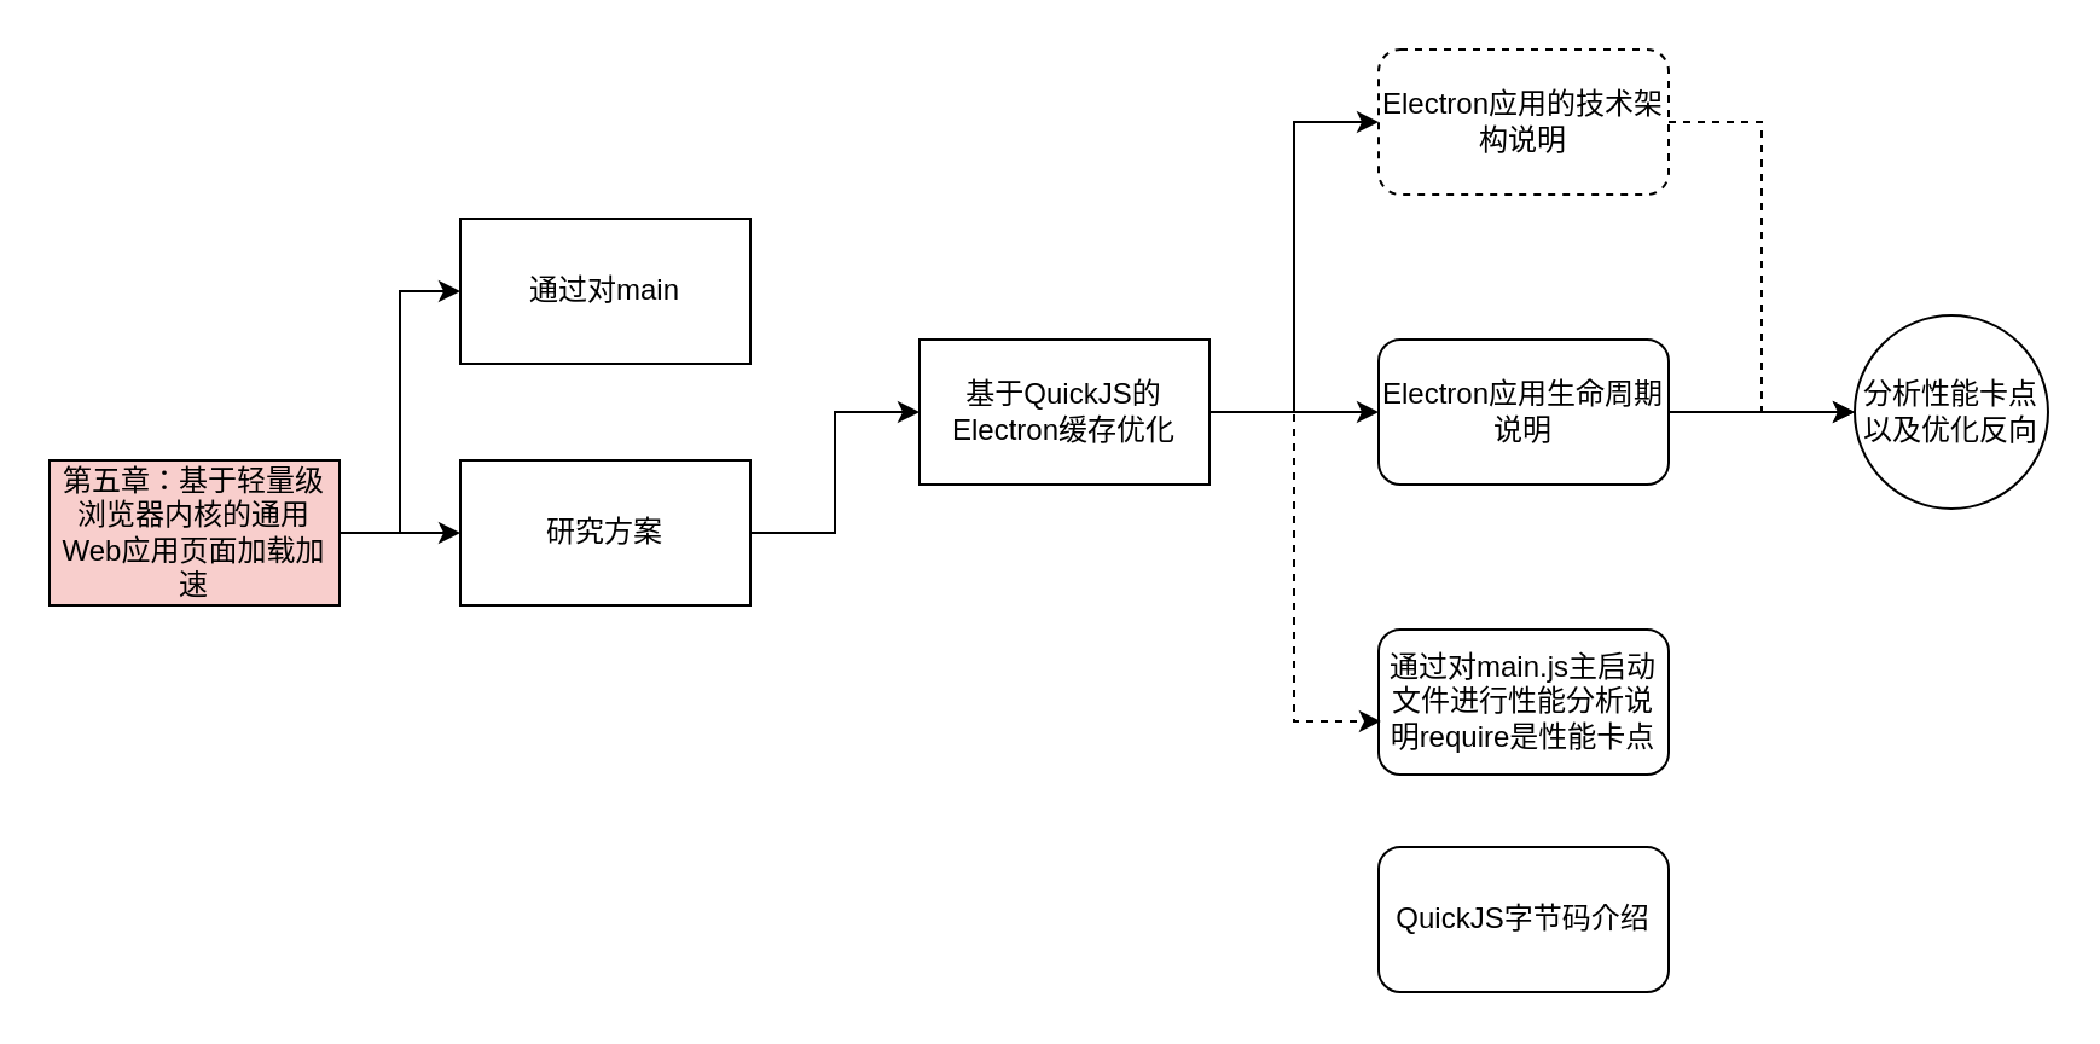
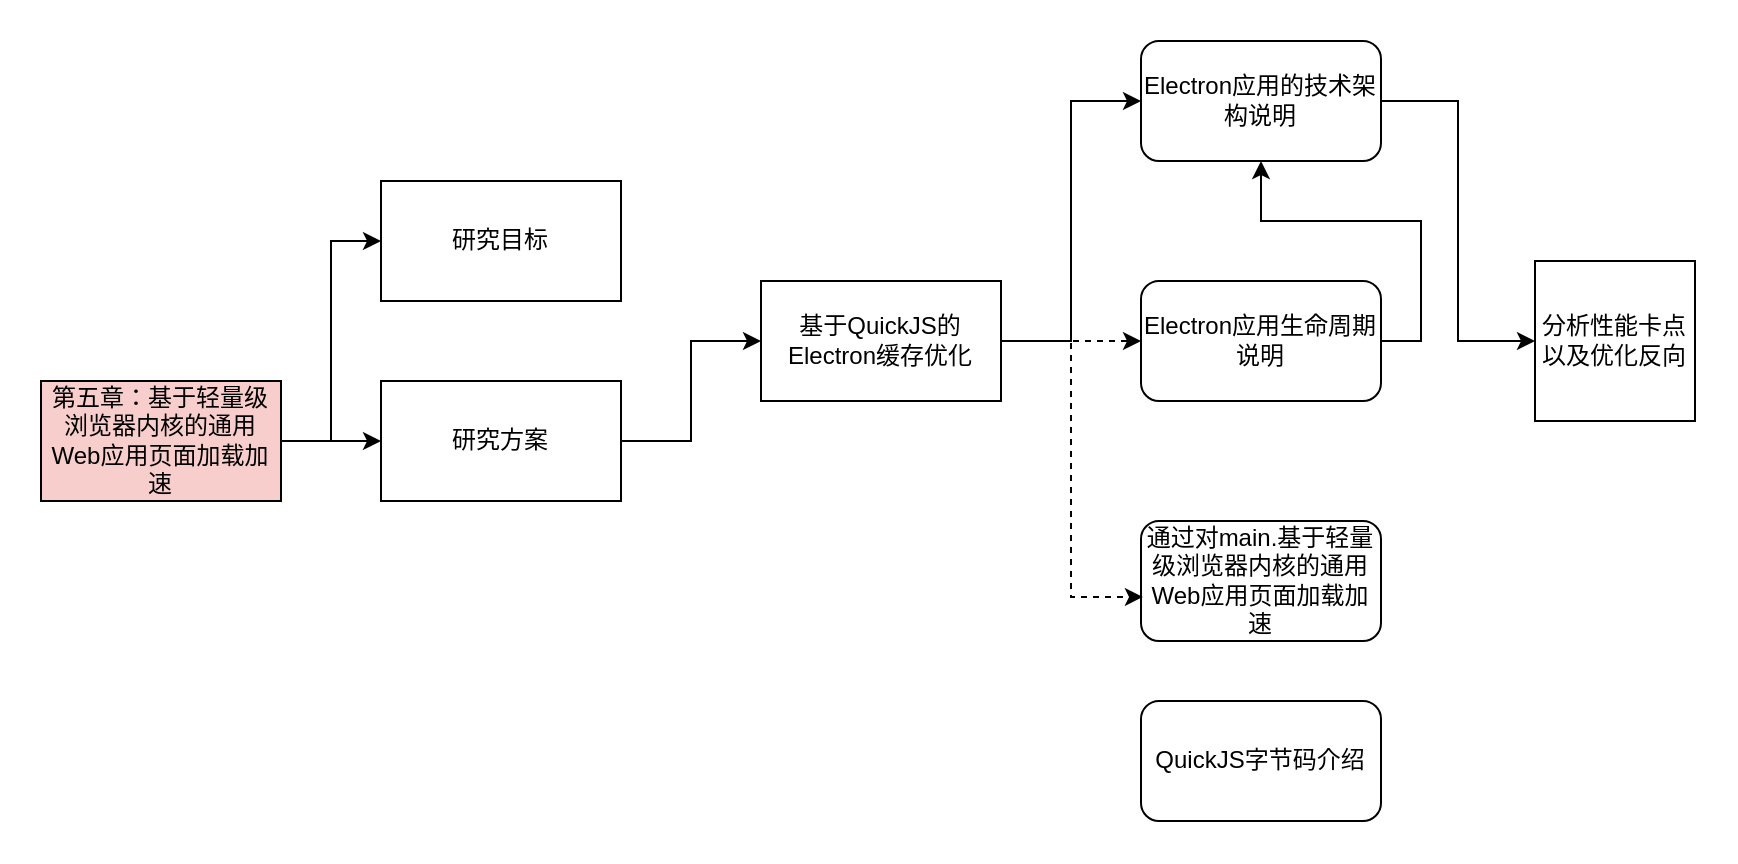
  <mxCell id="0" />
  <mxCell id="1" parent="0" />
  <mxCell id="2" style="edgeStyle=orthogonalEdgeStyle;rounded=0;orthogonalLoop=1;jettySize=auto;html=1;exitX=1;exitY=0.5;exitDx=0;exitDy=0;" parent="1" source="4" target="7" edge="1"><mxGeometry relative="1" as="geometry" /></mxCell>
  <mxCell id="3" style="edgeStyle=orthogonalEdgeStyle;rounded=0;orthogonalLoop=1;jettySize=auto;html=1;exitX=1;exitY=0.5;exitDx=0;exitDy=0;entryX=0;entryY=0.5;entryDx=0;entryDy=0;" parent="1" source="4" target="5" edge="1"><mxGeometry relative="1" as="geometry" /></mxCell>
  <mxCell id="4" value="第五章：基于轻量级浏览器内核的通用Web应用页面加载加速" style="rounded=0;whiteSpace=wrap;html=1;fillColor=#f8cecc;" parent="1" vertex="1"><mxGeometry x="20" y="190" width="120" height="60" as="geometry" /></mxCell>
- <mxCell id="5" value="通过对main" style="rounded=0;whiteSpace=wrap;html=1;" parent="1" vertex="1"><mxGeometry x="190" y="90" width="120" height="60" as="geometry" /></mxCell>
+ <mxCell id="5" value="研究目标" style="rounded=0;whiteSpace=wrap;html=1;" parent="1" vertex="1"><mxGeometry x="190" y="90" width="120" height="60" as="geometry" /></mxCell>
  <mxCell id="6" style="edgeStyle=orthogonalEdgeStyle;rounded=0;orthogonalLoop=1;jettySize=auto;html=1;exitX=1;exitY=0.5;exitDx=0;exitDy=0;entryX=0;entryY=0.5;entryDx=0;entryDy=0;" parent="1" source="7" target="10" edge="1"><mxGeometry relative="1" as="geometry" /></mxCell>
  <mxCell id="7" value="研究方案" style="rounded=0;whiteSpace=wrap;html=1;" parent="1" vertex="1"><mxGeometry x="190" y="190" width="120" height="60" as="geometry" /></mxCell>
  <mxCell id="8" style="edgeStyle=orthogonalEdgeStyle;rounded=0;orthogonalLoop=1;jettySize=auto;html=1;entryX=0;entryY=0.5;entryDx=0;entryDy=0;" edge="1" parent="1" source="10" target="13"><mxGeometry relative="1" as="geometry" /></mxCell>
- <mxCell id="9" style="edgeStyle=orthogonalEdgeStyle;rounded=0;orthogonalLoop=1;jettySize=auto;html=1;" edge="1" parent="1" source="10" target="15"><mxGeometry relative="1" as="geometry" /></mxCell>
+ <mxCell id="9" style="edgeStyle=orthogonalEdgeStyle;rounded=0;orthogonalLoop=1;jettySize=auto;html=1;dashed=1;" edge="1" parent="1" source="10" target="15"><mxGeometry relative="1" as="geometry" /></mxCell>
  <mxCell id="10" value="基于QuickJS的Electron缓存优化" style="rounded=0;whiteSpace=wrap;html=1;" parent="1" vertex="1"><mxGeometry x="380" y="140" width="120" height="60" as="geometry" /></mxCell>
- <mxCell id="11" value="分析性能卡点以及优化反向" style="ellipse;whiteSpace=wrap;html=1;aspect=fixed;" parent="1" vertex="1"><mxGeometry x="767" y="130" width="80" height="80" as="geometry" /></mxCell>
- <mxCell id="12" style="edgeStyle=orthogonalEdgeStyle;rounded=0;orthogonalLoop=1;jettySize=auto;html=1;entryX=0;entryY=0.5;entryDx=0;entryDy=0;dashed=1;" edge="1" parent="1" source="13" target="11"><mxGeometry relative="1" as="geometry" /></mxCell>
- <mxCell id="13" value="Electron应用的技术架构说明" style="rounded=1;whiteSpace=wrap;html=1;dashed=1;" vertex="1" parent="1"><mxGeometry x="570" y="20" width="120" height="60" as="geometry" /></mxCell>
- <mxCell id="14" style="edgeStyle=orthogonalEdgeStyle;rounded=0;orthogonalLoop=1;jettySize=auto;html=1;exitX=1;exitY=0.5;exitDx=0;exitDy=0;" edge="1" parent="1" source="15" target="11"><mxGeometry relative="1" as="geometry" /></mxCell>
+ <mxCell id="11" value="分析性能卡点以及优化反向" style="whiteSpace=wrap;html=1;aspect=fixed;rounded=0;" parent="1" vertex="1"><mxGeometry x="767" y="130" width="80" height="80" as="geometry" /></mxCell>
+ <mxCell id="12" style="edgeStyle=orthogonalEdgeStyle;rounded=0;orthogonalLoop=1;jettySize=auto;html=1;entryX=0;entryY=0.5;entryDx=0;entryDy=0;" edge="1" parent="1" source="13" target="11"><mxGeometry relative="1" as="geometry" /></mxCell>
+ <mxCell id="13" value="Electron应用的技术架构说明" style="rounded=1;whiteSpace=wrap;html=1;" vertex="1" parent="1"><mxGeometry x="570" y="20" width="120" height="60" as="geometry" /></mxCell>
+ <mxCell id="14" style="edgeStyle=orthogonalEdgeStyle;rounded=0;orthogonalLoop=1;jettySize=auto;html=1;exitX=1;exitY=0.5;exitDx=0;exitDy=0;" edge="1" parent="1" source="15" target="13"><mxGeometry relative="1" as="geometry" /></mxCell>
  <mxCell id="15" value="Electron应用生命周期说明" style="rounded=1;whiteSpace=wrap;html=1;" vertex="1" parent="1"><mxGeometry x="570" y="140" width="120" height="60" as="geometry" /></mxCell>
- <mxCell id="16" value="通过对main.js主启动文件进行性能分析说明require是性能卡点" style="rounded=1;whiteSpace=wrap;html=1;" vertex="1" parent="1"><mxGeometry x="570" y="260" width="120" height="60" as="geometry" /></mxCell>
+ <mxCell id="16" value="通过对main.基于轻量级浏览器内核的通用Web应用页面加载加速" style="rounded=1;whiteSpace=wrap;html=1;" vertex="1" parent="1"><mxGeometry x="570" y="260" width="120" height="60" as="geometry" /></mxCell>
  <mxCell id="17" style="edgeStyle=orthogonalEdgeStyle;rounded=0;orthogonalLoop=1;jettySize=auto;html=1;exitX=1;exitY=0.5;exitDx=0;exitDy=0;entryX=0.008;entryY=0.633;entryDx=0;entryDy=0;entryPerimeter=0;dashed=1;" edge="1" parent="1" source="10" target="16"><mxGeometry relative="1" as="geometry" /></mxCell>
  <mxCell id="18" value="QuickJS字节码介绍" style="rounded=1;whiteSpace=wrap;html=1;" vertex="1" parent="1"><mxGeometry x="570" y="350" width="120" height="60" as="geometry" /></mxCell>
